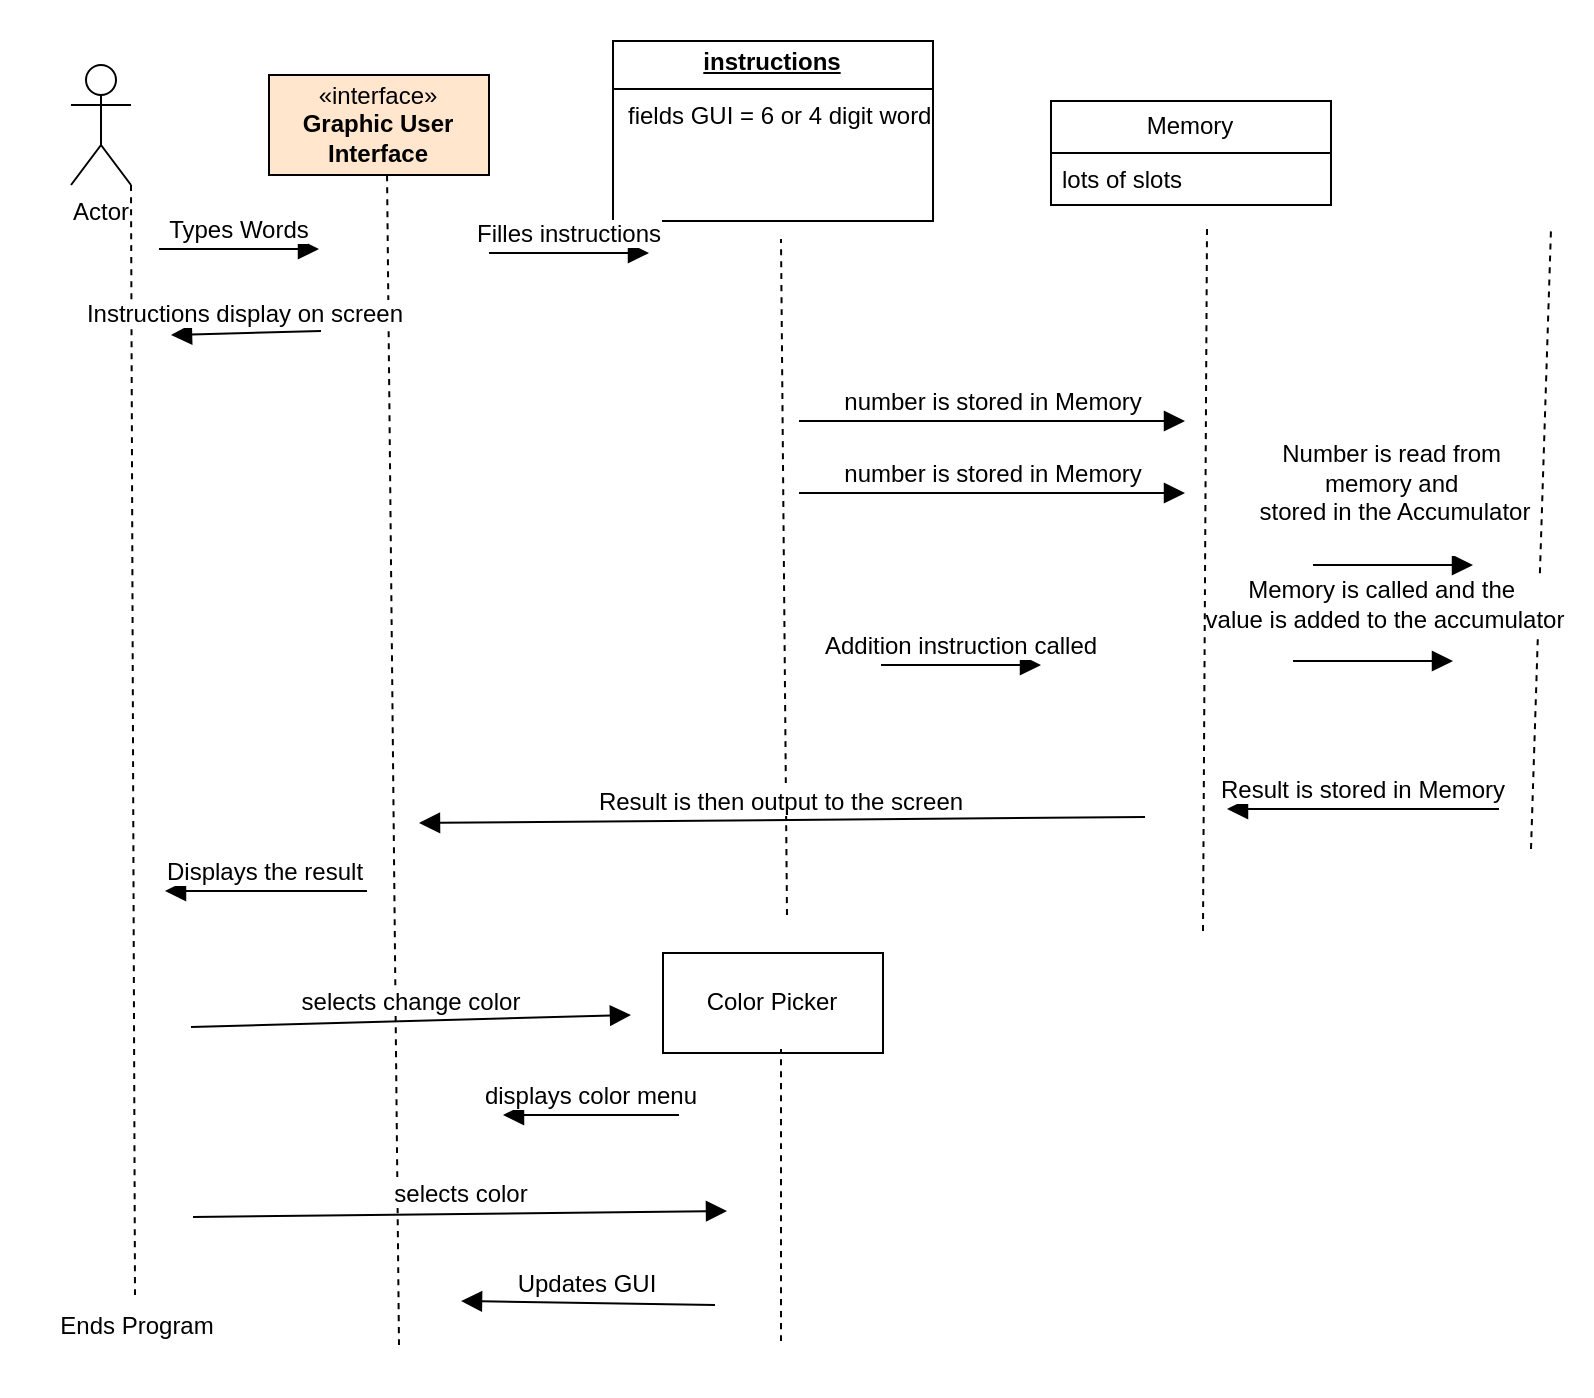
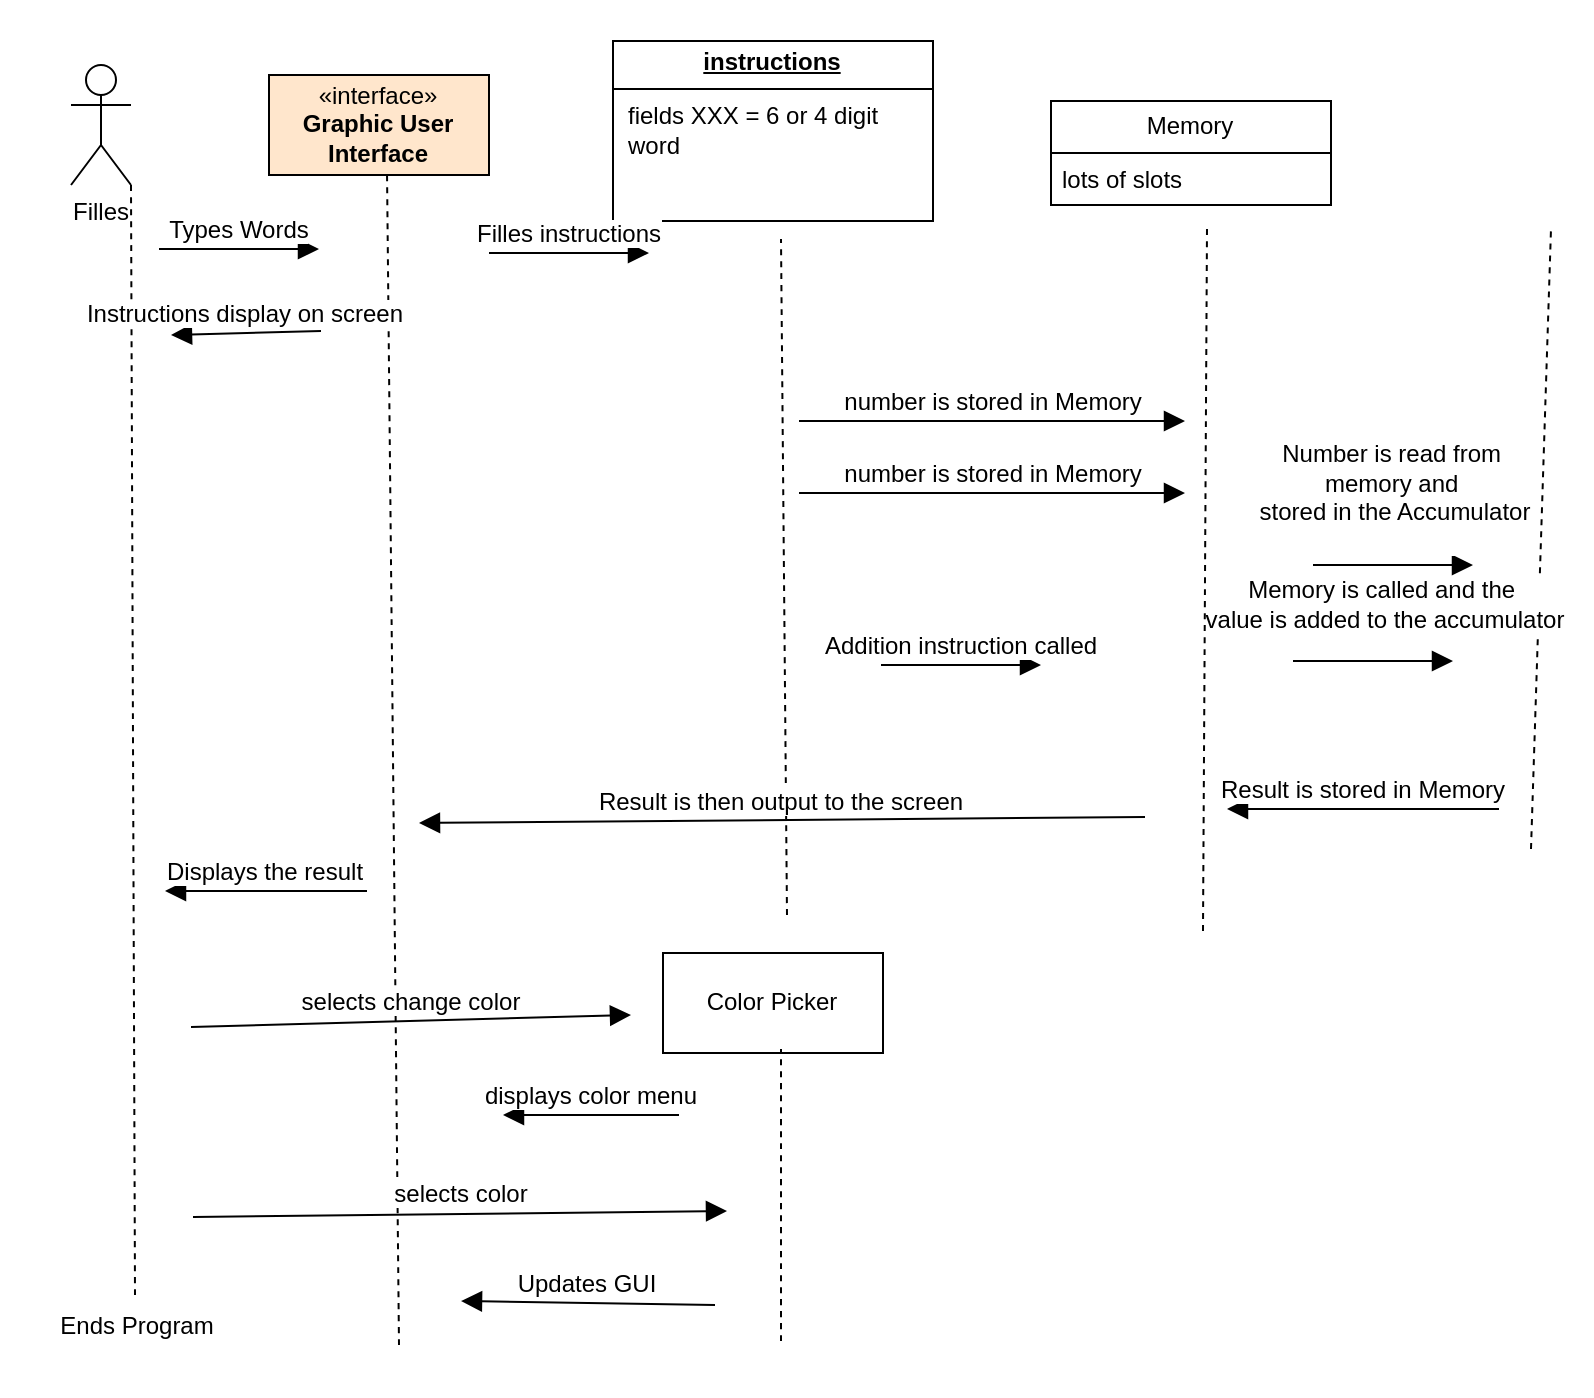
  <mxCell id="0" />
  <mxCell id="1" parent="0" />
  <mxCell id="2" value="Color Picker" style="html=1;whiteSpace=wrap;" vertex="1" parent="1"><mxGeometry x="331" y="476" width="110" height="50" as="geometry" /></mxCell>
- <mxCell id="3" value="Actor" style="shape=umlActor;verticalLabelPosition=bottom;verticalAlign=top;html=1;outlineConnect=0;" vertex="1" parent="1"><mxGeometry x="35" y="32" width="30" height="60" as="geometry" /></mxCell>
+ <mxCell id="3" value="Filles" style="shape=umlActor;verticalLabelPosition=bottom;verticalAlign=top;html=1;outlineConnect=0;" vertex="1" parent="1"><mxGeometry x="35" y="32" width="30" height="60" as="geometry" /></mxCell>
  <mxCell id="4" value="" style="endArrow=none;dashed=1;html=1;rounded=0;fontSize=12;startSize=8;endSize=8;curved=1;" edge="1" parent="1"><mxGeometry width="50" height="50" relative="1" as="geometry"><mxPoint x="67" y="647" as="sourcePoint" /><mxPoint x="65" y="92" as="targetPoint" /></mxGeometry></mxCell>
  <mxCell id="5" value="«interface»&lt;br&gt;&lt;b&gt;Graphic User Interface&lt;/b&gt;" style="html=1;whiteSpace=wrap;fillColor=#ffe6cc;" vertex="1" parent="1"><mxGeometry x="134" y="37" width="110" height="50" as="geometry" /></mxCell>
  <mxCell id="6" value="" style="endArrow=none;dashed=1;html=1;rounded=0;fontSize=12;startSize=8;endSize=8;curved=1;" edge="1" parent="1"><mxGeometry width="50" height="50" relative="1" as="geometry"><mxPoint x="199" y="672" as="sourcePoint" /><mxPoint x="193" y="85" as="targetPoint" /></mxGeometry></mxCell>
- <mxCell id="7" value="&lt;p style=&quot;margin:0px;margin-top:4px;text-align:center;text-decoration:underline;&quot;&gt;&lt;b&gt;instructions&lt;/b&gt;&lt;/p&gt;&lt;hr size=&quot;1&quot; style=&quot;border-style:solid;&quot;&gt;&lt;p style=&quot;margin:0px;margin-left:8px;&quot;&gt;fields GUI = 6 or 4 digit word&lt;/p&gt;" style="verticalAlign=top;align=left;overflow=fill;html=1;whiteSpace=wrap;" vertex="1" parent="1"><mxGeometry x="306" y="20" width="160" height="90" as="geometry" /></mxCell>
+ <mxCell id="7" value="&lt;p style=&quot;margin:0px;margin-top:4px;text-align:center;text-decoration:underline;&quot;&gt;&lt;b&gt;instructions&lt;/b&gt;&lt;/p&gt;&lt;hr size=&quot;1&quot; style=&quot;border-style:solid;&quot;&gt;&lt;p style=&quot;margin:0px;margin-left:8px;&quot;&gt;fields XXX = 6 or 4 digit word&lt;/p&gt;" style="verticalAlign=top;align=left;overflow=fill;html=1;whiteSpace=wrap;" vertex="1" parent="1"><mxGeometry x="306" y="20" width="160" height="90" as="geometry" /></mxCell>
  <mxCell id="8" value="Memory" style="swimlane;fontStyle=0;childLayout=stackLayout;horizontal=1;startSize=26;fillColor=none;horizontalStack=0;resizeParent=1;resizeParentMax=0;resizeLast=0;collapsible=1;marginBottom=0;whiteSpace=wrap;html=1;" vertex="1" parent="1"><mxGeometry x="525" y="50" width="140" height="52" as="geometry" /></mxCell>
  <mxCell id="9" value="lots of slots" style="text;strokeColor=none;fillColor=none;align=left;verticalAlign=top;spacingLeft=4;spacingRight=4;overflow=hidden;rotatable=0;points=[[0,0.5],[1,0.5]];portConstraint=eastwest;whiteSpace=wrap;html=1;" vertex="1" parent="8"><mxGeometry y="26" width="140" height="26" as="geometry" /></mxCell>
  <mxCell id="10" value="" style="endArrow=none;dashed=1;html=1;rounded=0;fontSize=12;startSize=8;endSize=8;curved=1;" edge="1" parent="1"><mxGeometry width="50" height="50" relative="1" as="geometry"><mxPoint x="393" y="457" as="sourcePoint" /><mxPoint x="390" y="119" as="targetPoint" /></mxGeometry></mxCell>
  <mxCell id="11" value="" style="endArrow=none;dashed=1;html=1;rounded=0;fontSize=12;startSize=8;endSize=8;curved=1;" edge="1" parent="1"><mxGeometry width="50" height="50" relative="1" as="geometry"><mxPoint x="601" y="465" as="sourcePoint" /><mxPoint x="603" y="114" as="targetPoint" /></mxGeometry></mxCell>
  <mxCell id="12" value="" style="endArrow=none;dashed=1;html=1;rounded=0;fontSize=12;startSize=8;endSize=8;curved=1;" edge="1" parent="1"><mxGeometry width="50" height="50" relative="1" as="geometry"><mxPoint x="765" y="424" as="sourcePoint" /><mxPoint x="775" y="114" as="targetPoint" /></mxGeometry></mxCell>
  <mxCell id="13" value="Types Words" style="html=1;verticalAlign=bottom;endArrow=block;curved=0;rounded=0;fontSize=12;startSize=8;endSize=8;" edge="1" parent="1"><mxGeometry width="80" relative="1" as="geometry"><mxPoint x="79" y="124" as="sourcePoint" /><mxPoint x="159" y="124" as="targetPoint" /></mxGeometry></mxCell>
  <mxCell id="14" value="Filles instructions" style="html=1;verticalAlign=bottom;endArrow=block;curved=0;rounded=0;fontSize=12;startSize=8;endSize=8;" edge="1" parent="1"><mxGeometry width="80" relative="1" as="geometry"><mxPoint x="244" y="126" as="sourcePoint" /><mxPoint x="324" y="126" as="targetPoint" /></mxGeometry></mxCell>
  <mxCell id="15" value="Instructions display on screen" style="html=1;verticalAlign=bottom;endArrow=block;curved=0;rounded=0;fontSize=12;startSize=8;endSize=8;" edge="1" parent="1"><mxGeometry width="80" relative="1" as="geometry"><mxPoint x="160" y="165" as="sourcePoint" /><mxPoint x="85" y="167" as="targetPoint" /></mxGeometry></mxCell>
  <mxCell id="16" value="number is stored in Memory" style="html=1;verticalAlign=bottom;endArrow=block;curved=0;rounded=0;fontSize=12;startSize=8;endSize=8;" edge="1" parent="1"><mxGeometry width="80" relative="1" as="geometry"><mxPoint x="399" y="210" as="sourcePoint" /><mxPoint x="592" y="210" as="targetPoint" /></mxGeometry></mxCell>
  <mxCell id="17" value="number is stored in Memory" style="html=1;verticalAlign=bottom;endArrow=block;curved=0;rounded=0;fontSize=12;startSize=8;endSize=8;" edge="1" parent="1"><mxGeometry width="80" relative="1" as="geometry"><mxPoint x="399" y="246" as="sourcePoint" /><mxPoint x="592" y="246" as="targetPoint" /></mxGeometry></mxCell>
  <mxCell id="18" value="Number is read from&amp;nbsp;&lt;div&gt;memory and&amp;nbsp;&lt;div&gt;stored in the Accumulator&lt;/div&gt;&lt;div&gt;&lt;br&gt;&lt;/div&gt;&lt;/div&gt;" style="html=1;verticalAlign=bottom;endArrow=block;curved=0;rounded=0;fontSize=12;startSize=8;endSize=8;" edge="1" parent="1"><mxGeometry x="0.025" y="2" width="80" relative="1" as="geometry"><mxPoint x="656" y="282" as="sourcePoint" /><mxPoint x="736" y="282" as="targetPoint" /><mxPoint as="offset" /></mxGeometry></mxCell>
  <mxCell id="19" value="Addition instruction called" style="html=1;verticalAlign=bottom;endArrow=block;curved=0;rounded=0;fontSize=12;startSize=8;endSize=8;" edge="1" parent="1"><mxGeometry width="80" relative="1" as="geometry"><mxPoint x="440" y="332" as="sourcePoint" /><mxPoint x="520" y="332" as="targetPoint" /></mxGeometry></mxCell>
  <mxCell id="20" value="Memory is called and the&amp;nbsp;&lt;div&gt;value is added to the accumulator&lt;/div&gt;" style="html=1;verticalAlign=bottom;endArrow=block;curved=0;rounded=0;fontSize=12;startSize=8;endSize=8;" edge="1" parent="1"><mxGeometry x="0.15" y="11" width="80" relative="1" as="geometry"><mxPoint x="646" y="330" as="sourcePoint" /><mxPoint x="726" y="330" as="targetPoint" /><mxPoint as="offset" /></mxGeometry></mxCell>
  <mxCell id="21" value="Result is stored in Memory" style="html=1;verticalAlign=bottom;endArrow=block;curved=0;rounded=0;fontSize=12;startSize=8;endSize=8;" edge="1" parent="1"><mxGeometry width="80" relative="1" as="geometry"><mxPoint x="749" y="404" as="sourcePoint" /><mxPoint x="613" y="404" as="targetPoint" /></mxGeometry></mxCell>
  <mxCell id="22" value="Result is then output to the screen" style="html=1;verticalAlign=bottom;endArrow=block;curved=0;rounded=0;fontSize=12;startSize=8;endSize=8;" edge="1" parent="1"><mxGeometry width="80" relative="1" as="geometry"><mxPoint x="572" y="408" as="sourcePoint" /><mxPoint x="209" y="411" as="targetPoint" /></mxGeometry></mxCell>
  <mxCell id="23" value="Displays the result" style="html=1;verticalAlign=bottom;endArrow=block;curved=0;rounded=0;fontSize=12;startSize=8;endSize=8;" edge="1" parent="1"><mxGeometry width="80" relative="1" as="geometry"><mxPoint x="183" y="445" as="sourcePoint" /><mxPoint x="82" y="445" as="targetPoint" /></mxGeometry></mxCell>
  <mxCell id="24" value="selects change color" style="html=1;verticalAlign=bottom;endArrow=block;curved=0;rounded=0;fontSize=12;startSize=8;endSize=8;" edge="1" parent="1"><mxGeometry width="80" relative="1" as="geometry"><mxPoint x="95" y="513" as="sourcePoint" /><mxPoint x="315" y="507" as="targetPoint" /></mxGeometry></mxCell>
  <mxCell id="25" value="displays color menu" style="html=1;verticalAlign=bottom;endArrow=block;curved=0;rounded=0;fontSize=12;startSize=8;endSize=8;" edge="1" parent="1"><mxGeometry width="80" relative="1" as="geometry"><mxPoint x="339" y="557" as="sourcePoint" /><mxPoint x="251" y="557" as="targetPoint" /></mxGeometry></mxCell>
  <mxCell id="26" value="selects color" style="html=1;verticalAlign=bottom;endArrow=block;curved=0;rounded=0;fontSize=12;startSize=8;endSize=8;" edge="1" parent="1"><mxGeometry width="80" relative="1" as="geometry"><mxPoint x="96" y="608" as="sourcePoint" /><mxPoint x="363" y="605" as="targetPoint" /></mxGeometry></mxCell>
  <mxCell id="27" value="" style="endArrow=none;dashed=1;html=1;rounded=0;fontSize=12;startSize=8;endSize=8;curved=1;" edge="1" parent="1"><mxGeometry width="50" height="50" relative="1" as="geometry"><mxPoint x="390" y="670" as="sourcePoint" /><mxPoint x="390" y="524" as="targetPoint" /></mxGeometry></mxCell>
  <mxCell id="28" value="Updates GUI" style="html=1;verticalAlign=bottom;endArrow=block;curved=0;rounded=0;fontSize=12;startSize=8;endSize=8;" edge="1" parent="1"><mxGeometry width="80" relative="1" as="geometry"><mxPoint x="357" y="652" as="sourcePoint" /><mxPoint x="230" y="650" as="targetPoint" /></mxGeometry></mxCell>
  <mxCell id="29" value="&lt;font style=&quot;font-size: 12px;&quot;&gt;Ends Program&lt;/font&gt;" style="text;html=1;align=center;verticalAlign=middle;resizable=0;points=[];autosize=1;strokeColor=none;fillColor=none;fontSize=16;" vertex="1" parent="1"><mxGeometry x="20.5" y="645.5" width="95" height="31" as="geometry" /></mxCell>
